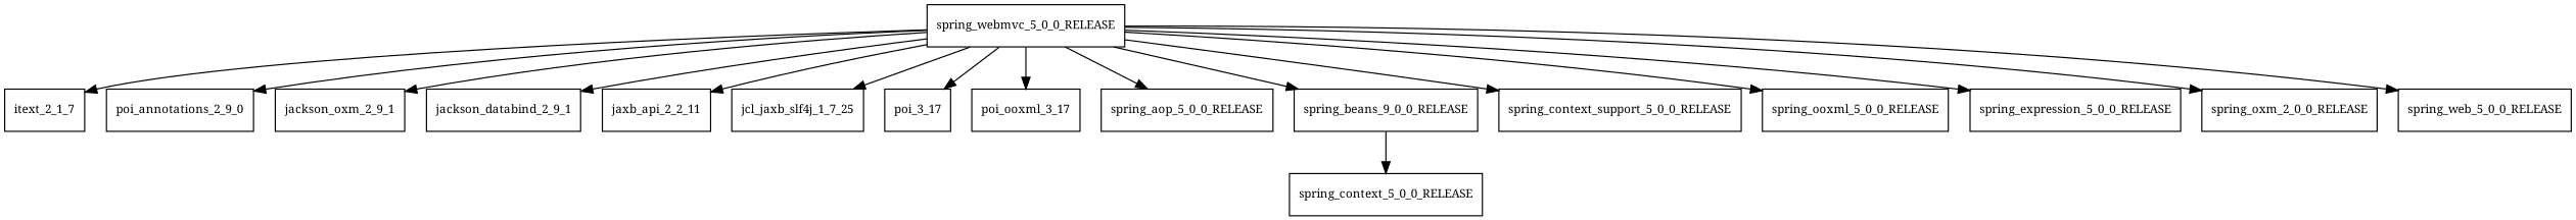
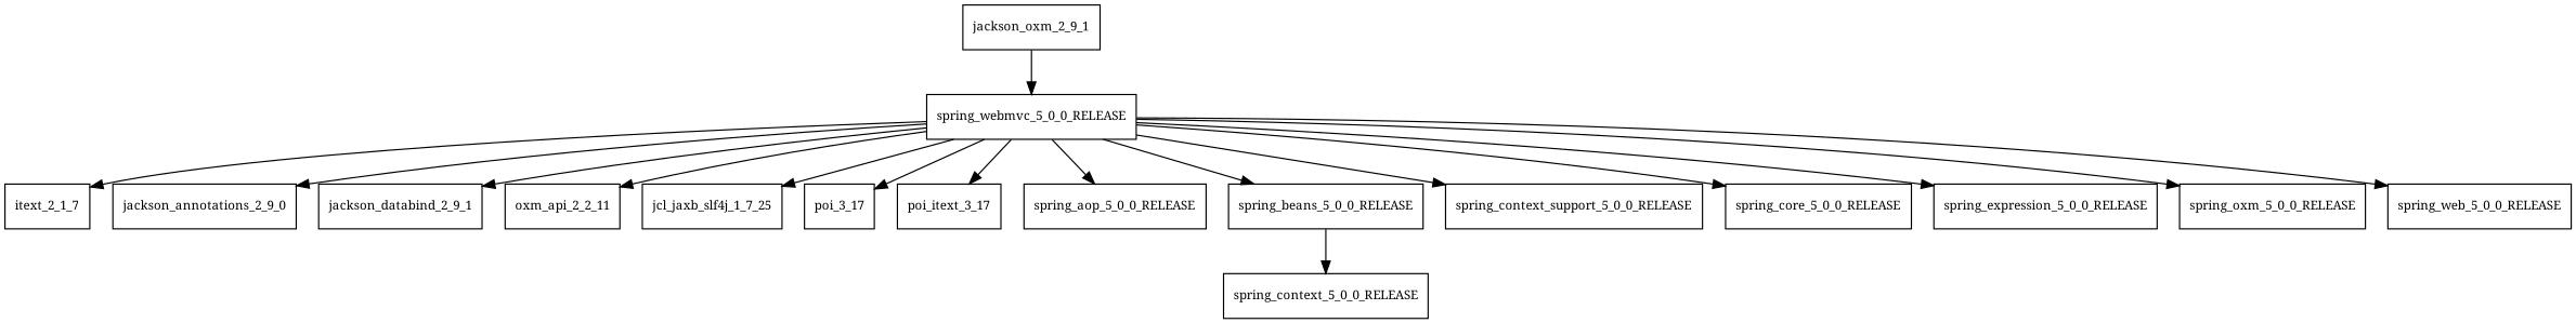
  digraph {
    fontname="Noto Serif"
    node [fontname="Noto Serif" fontsize=10.0 shape=box]
    edge [fontname="Noto Serif"]
    spring_webmvc_5_0_0_RELEASE
    itext_2_1_7
-   jackson_annotations_2_9_0 [label=poi_annotations_2_9_0]
+   jackson_annotations_2_9_0
    n4 [label=jackson_oxm_2_9_1]
    jackson_databind_2_9_1
-   jaxb_api_2_2_11
+   jaxb_api_2_2_11 [label=oxm_api_2_2_11]
    n7 [label=jcl_jaxb_slf4j_1_7_25]
    poi_3_17
-   poi_ooxml_3_17
+   poi_ooxml_3_17 [label=poi_itext_3_17]
    spring_aop_5_0_0_RELEASE
-   spring_beans_5_0_0_RELEASE [label=spring_beans_9_0_0_RELEASE]
+   spring_beans_5_0_0_RELEASE
    spring_context_support_5_0_0_RELEASE
-   spring_core_5_0_0_RELEASE [label=spring_ooxml_5_0_0_RELEASE]
+   spring_core_5_0_0_RELEASE
    spring_expression_5_0_0_RELEASE
-   spring_oxm_5_0_0_RELEASE [label=spring_oxm_2_0_0_RELEASE]
+   spring_oxm_5_0_0_RELEASE
    spring_web_5_0_0_RELEASE
    spring_context_5_0_0_RELEASE
    spring_webmvc_5_0_0_RELEASE -> itext_2_1_7
    spring_webmvc_5_0_0_RELEASE -> jackson_annotations_2_9_0
-   spring_webmvc_5_0_0_RELEASE -> n4
+   n4 -> spring_webmvc_5_0_0_RELEASE
    spring_webmvc_5_0_0_RELEASE -> jackson_databind_2_9_1
    spring_webmvc_5_0_0_RELEASE -> jaxb_api_2_2_11
    spring_webmvc_5_0_0_RELEASE -> n7
    spring_webmvc_5_0_0_RELEASE -> poi_3_17
    spring_webmvc_5_0_0_RELEASE -> poi_ooxml_3_17
    spring_webmvc_5_0_0_RELEASE -> spring_aop_5_0_0_RELEASE
    spring_webmvc_5_0_0_RELEASE -> spring_beans_5_0_0_RELEASE
    spring_webmvc_5_0_0_RELEASE -> spring_context_support_5_0_0_RELEASE
    spring_webmvc_5_0_0_RELEASE -> spring_core_5_0_0_RELEASE
    spring_webmvc_5_0_0_RELEASE -> spring_expression_5_0_0_RELEASE
    spring_webmvc_5_0_0_RELEASE -> spring_oxm_5_0_0_RELEASE
    spring_webmvc_5_0_0_RELEASE -> spring_web_5_0_0_RELEASE
    spring_beans_5_0_0_RELEASE -> spring_context_5_0_0_RELEASE
  }
